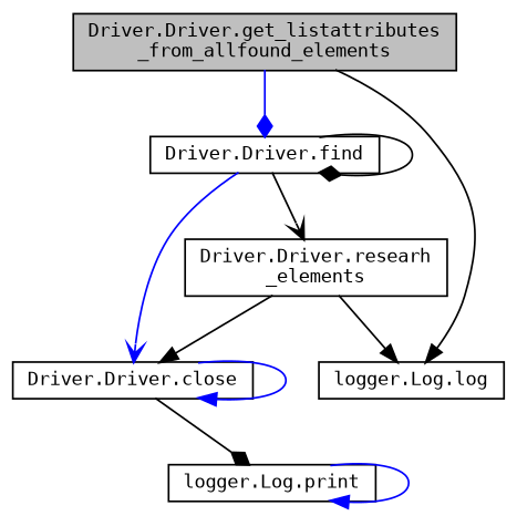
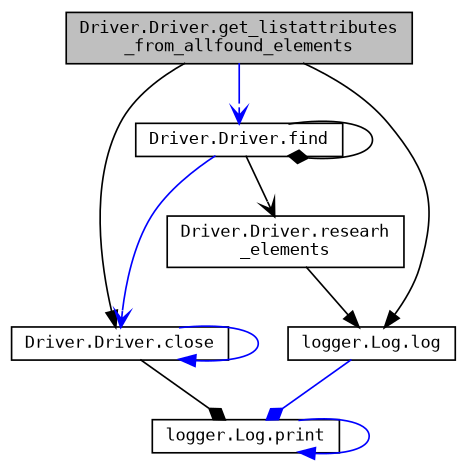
  digraph {
    fontname="DejaVu Sans Mono"
    rankdir=TB
    node [color=black fillcolor=white fontname="DejaVu Sans Mono" fontsize=10 shape=record style=filled]
    edge [arrowhead=normal color=black fontname="DejaVu Sans Mono" fontsize=10 labelfontname=Helvetica labelfontsize=10 style=solid]
    n1 [fillcolor=grey75 fontcolor=black height=0.2 label="Driver.Driver.get_listattributes\l_from_allfound_elements" width=0.4]
    n2 [height=0.2 label="Driver.Driver.close" width=0.4]
    n3 [height=0.2 label="logger.Log.log" width=0.4]
    n4 [height=0.2 label="Driver.Driver.find" width=0.4]
    n5 [height=0.2 label="logger.Log.print" width=0.4]
    n6 [height=0.2 label="Driver.Driver.researh\l_elements" width=0.4]
-   n6 -> n2
+   n1 -> n2
    n1 -> n3
-   n1 -> n4 [arrowhead=diamond color=blue]
+   n1 -> n4 [arrowhead=vee color=blue]
    n2 -> n2 [color=blue]
    n2 -> n5 [arrowhead=diamond]
+   n3 -> n5 [arrowhead=diamond color=blue]
    n4 -> n2 [arrowhead=vee color=blue]
    n4 -> n4 [arrowhead=diamond]
    n4 -> n6 [arrowhead=vee]
    n5 -> n5 [color=blue]
    n6 -> n3
  }
